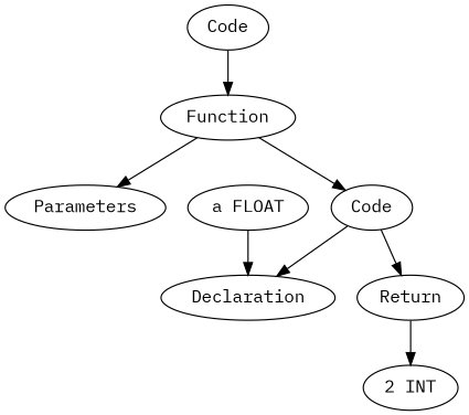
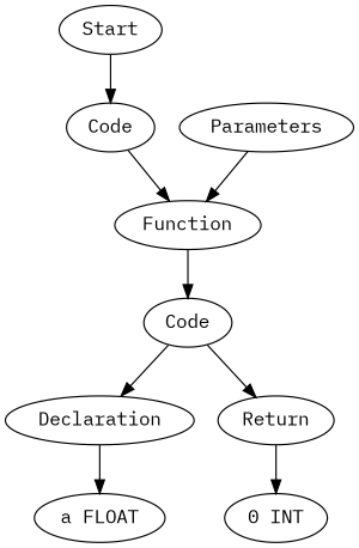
  digraph {
    fontname="IBM Plex Mono"
    node [fontname="IBM Plex Mono"]
    edge [fontname="IBM Plex Mono"]
+   n1 [label=Start]
    n2 [label=Code]
    n3 [label=Function]
    n4 [label=Parameters]
    n5 [label=Code]
    n6 [label=Declaration]
    n7 [label=Return]
    n8 [label="a FLOAT"]
-   n9 [label="2 INT"]
+   n9 [label="0 INT"]
+   n1 -> n2
    n2 -> n3
-   n3 -> n4
+   n4 -> n3
    n3 -> n5
    n5 -> n6
    n5 -> n7
-   n8 -> n6
+   n6 -> n8
    n7 -> n9
  }
